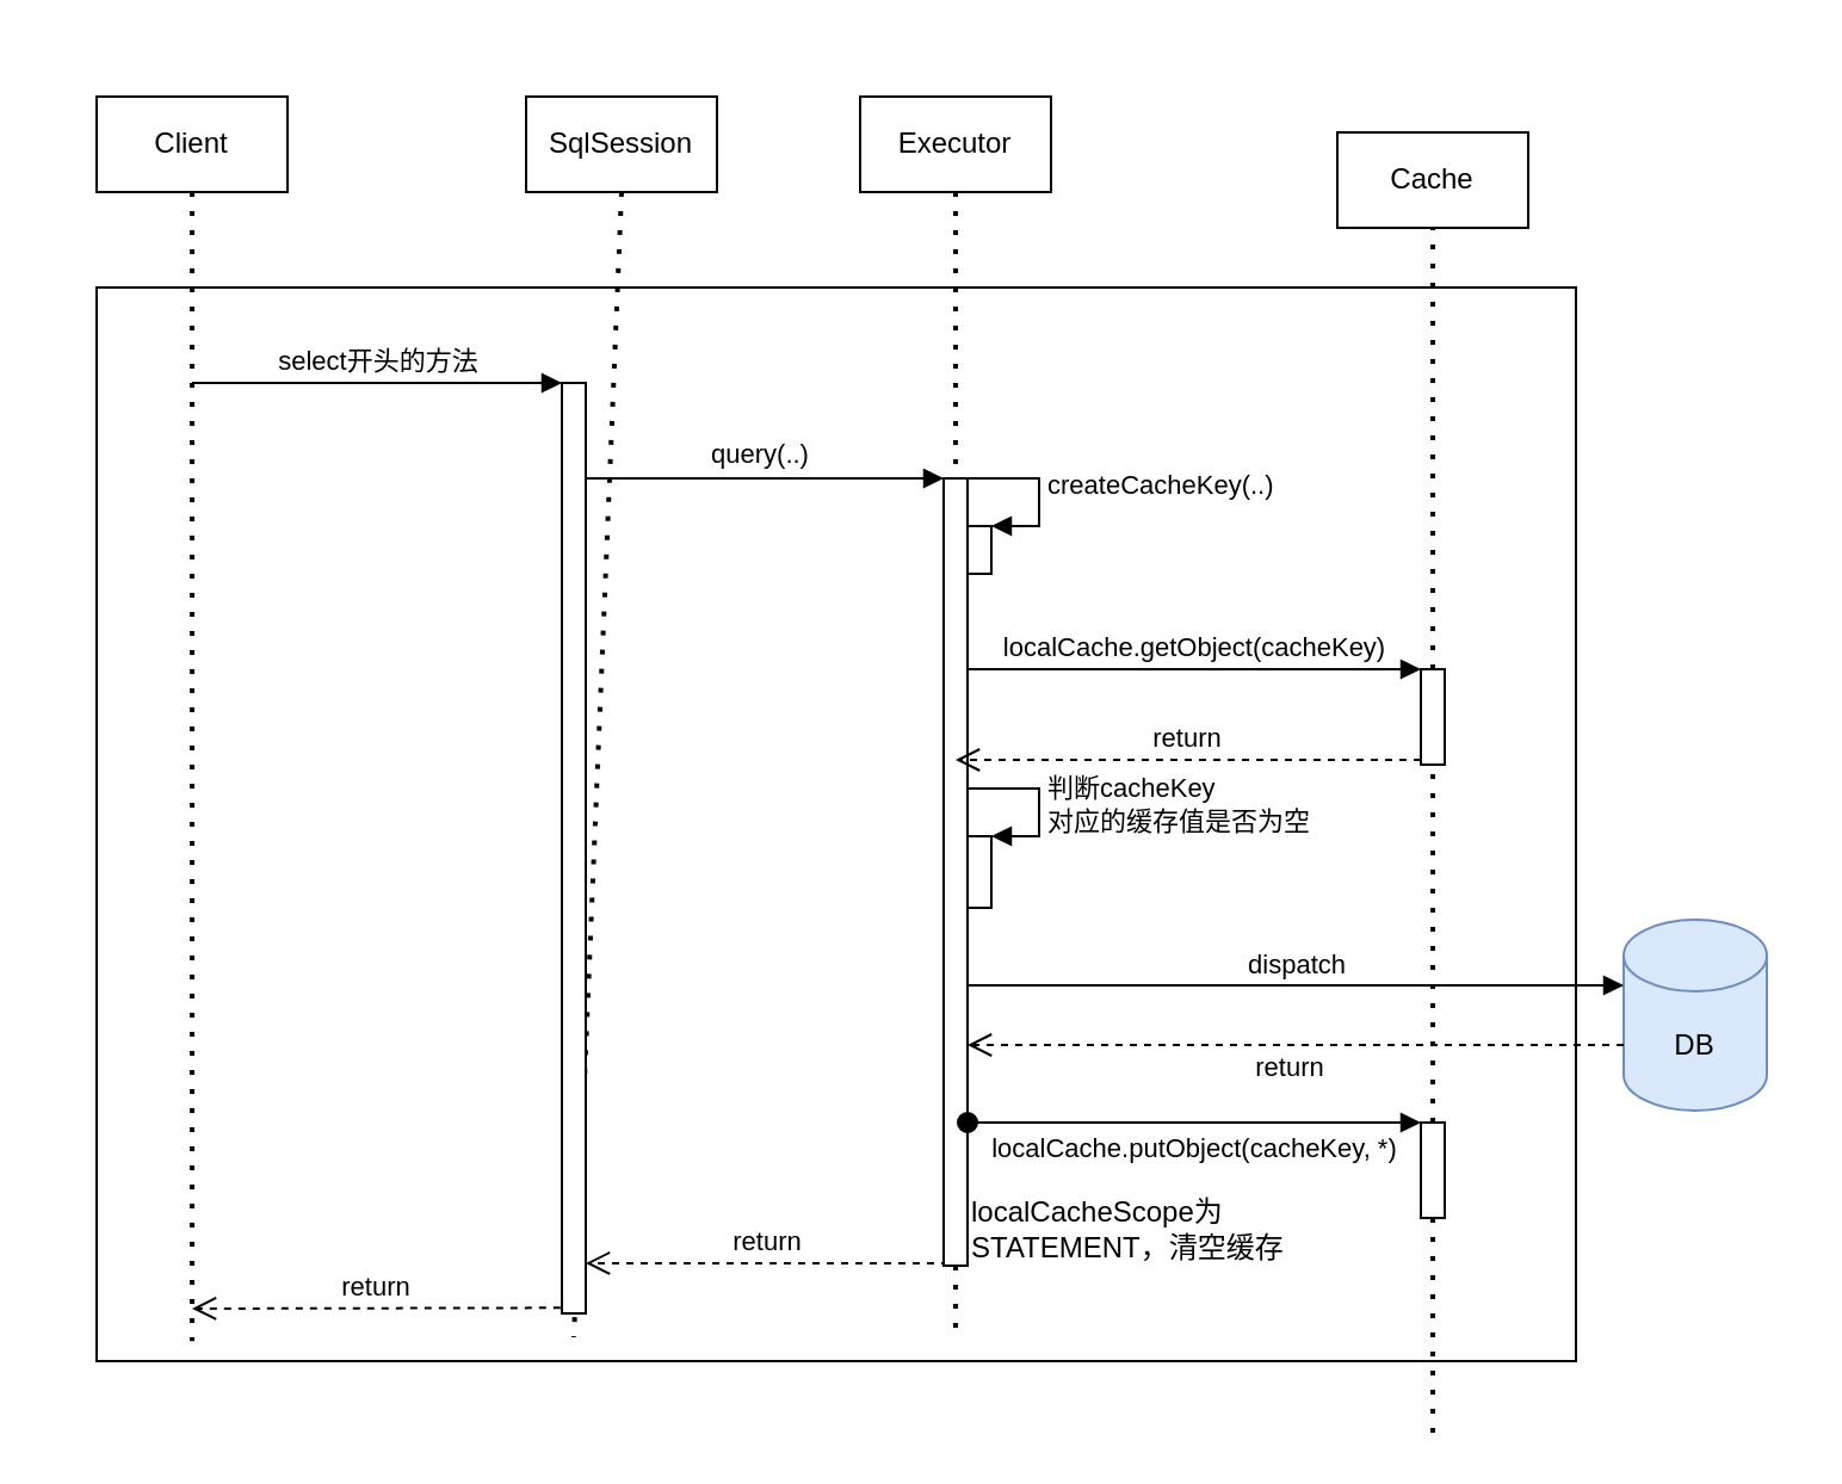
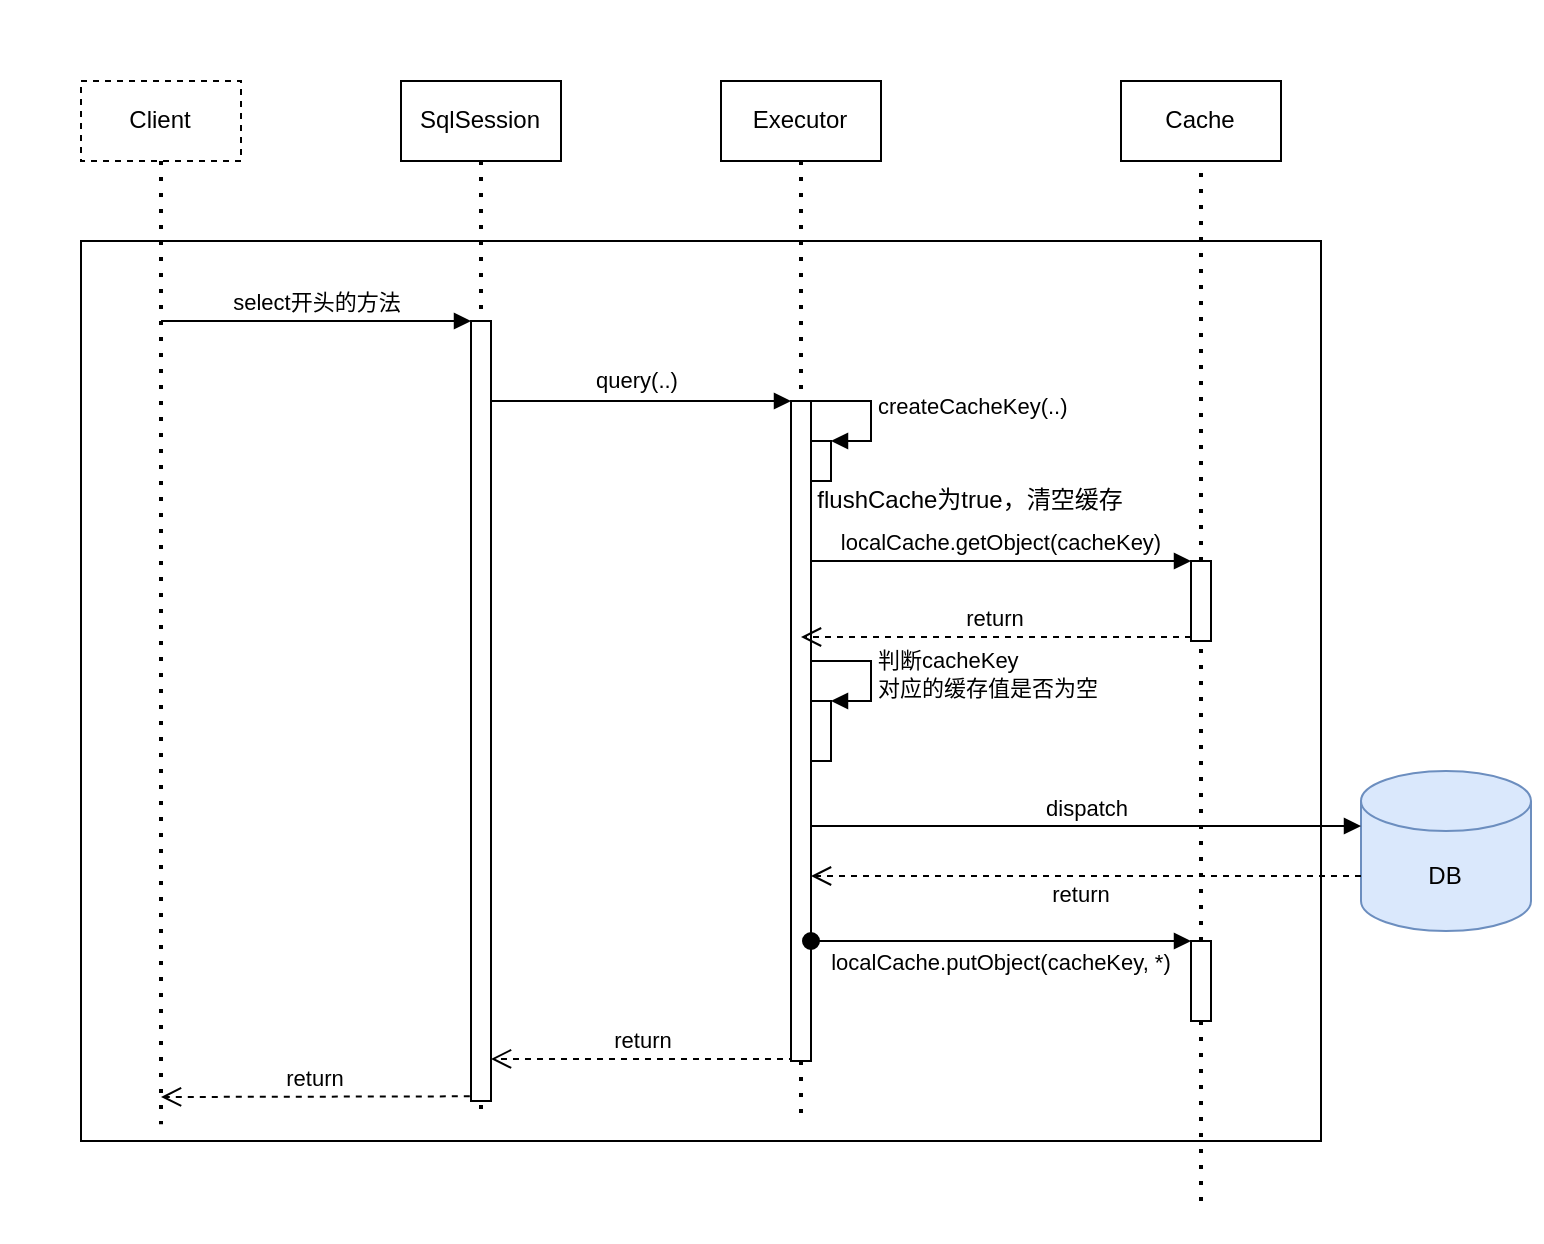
  <mxCell id="0" />
  <mxCell id="1" parent="0" />
  <mxCell id="2" value="" style="rounded=0;whiteSpace=wrap;html=1;" parent="1" vertex="1"><mxGeometry x="40" y="120" width="620" height="450" as="geometry" /></mxCell>
- <mxCell id="3" value="Client" style="rounded=0;whiteSpace=wrap;html=1;" parent="1" vertex="1"><mxGeometry x="40" y="40" width="80" height="40" as="geometry" /></mxCell>
- <mxCell id="4" value="Cache" style="rounded=0;whiteSpace=wrap;html=1;" parent="1" vertex="1"><mxGeometry x="560" y="55" width="80" height="40" as="geometry" /></mxCell>
- <mxCell id="5" value="SqlSession" style="rounded=0;whiteSpace=wrap;html=1;" parent="1" vertex="1"><mxGeometry x="220" y="40" width="80" height="40" as="geometry" /></mxCell>
+ <mxCell id="3" value="Client" style="rounded=0;whiteSpace=wrap;html=1;dashed=1;" parent="1" vertex="1"><mxGeometry x="40" y="40" width="80" height="40" as="geometry" /></mxCell>
+ <mxCell id="4" value="Cache" style="rounded=0;whiteSpace=wrap;html=1;" parent="1" vertex="1"><mxGeometry x="560" y="40" width="80" height="40" as="geometry" /></mxCell>
+ <mxCell id="5" value="SqlSession" style="rounded=0;whiteSpace=wrap;html=1;" parent="1" vertex="1"><mxGeometry x="200" y="40" width="80" height="40" as="geometry" /></mxCell>
  <mxCell id="6" value="Executor" style="rounded=0;whiteSpace=wrap;html=1;" parent="1" vertex="1"><mxGeometry x="360" y="40" width="80" height="40" as="geometry" /></mxCell>
  <mxCell id="7" value="" style="endArrow=none;dashed=1;html=1;dashPattern=1 3;strokeWidth=2;" parent="1" source="3" edge="1"><mxGeometry width="50" height="50" relative="1" as="geometry"><mxPoint x="390" y="170" as="sourcePoint" /><mxPoint x="80" y="561.6" as="targetPoint" /></mxGeometry></mxCell>
  <mxCell id="8" value="" style="endArrow=none;dashed=1;html=1;dashPattern=1 3;strokeWidth=2;exitX=0.5;exitY=1;exitDx=0;exitDy=0;" parent="1" source="5" edge="1"><mxGeometry width="50" height="50" relative="1" as="geometry"><mxPoint x="90" y="90" as="sourcePoint" /><mxPoint x="240" y="560" as="targetPoint" /></mxGeometry></mxCell>
  <mxCell id="9" value="" style="endArrow=none;dashed=1;html=1;dashPattern=1 3;strokeWidth=2;exitX=0.5;exitY=1;exitDx=0;exitDy=0;" parent="1" source="16" edge="1"><mxGeometry width="50" height="50" relative="1" as="geometry"><mxPoint x="250" y="90" as="sourcePoint" /><mxPoint x="400" y="560" as="targetPoint" /></mxGeometry></mxCell>
  <mxCell id="10" value="" style="endArrow=classic;html=1;" parent="1" edge="1"><mxGeometry width="50" height="50" relative="1" as="geometry"><mxPoint x="240" y="200" as="sourcePoint" /><mxPoint x="240" y="200" as="targetPoint" /></mxGeometry></mxCell>
  <mxCell id="11" value="" style="html=1;points=[];perimeter=orthogonalPerimeter;" parent="1" vertex="1"><mxGeometry x="235" y="160" width="10" height="390" as="geometry" /></mxCell>
  <mxCell id="12" value="select开头的方法" style="html=1;verticalAlign=bottom;endArrow=block;entryX=0;entryY=0;" parent="1" target="11" edge="1"><mxGeometry relative="1" as="geometry"><mxPoint x="80" y="160" as="sourcePoint" /><mxPoint as="offset" /></mxGeometry></mxCell>
  <mxCell id="13" value="return" style="html=1;verticalAlign=bottom;endArrow=open;dashed=1;endSize=8;exitX=-0.06;exitY=0.994;exitDx=0;exitDy=0;exitPerimeter=0;" parent="1" source="11" edge="1"><mxGeometry relative="1" as="geometry"><mxPoint x="80" y="548" as="targetPoint" /></mxGeometry></mxCell>
  <mxCell id="14" value="query(..)" style="html=1;verticalAlign=bottom;endArrow=block;entryX=0;entryY=0;" parent="1" source="11" target="16" edge="1"><mxGeometry x="-0.033" y="1" relative="1" as="geometry"><mxPoint x="320" y="-10" as="sourcePoint" /><mxPoint as="offset" /></mxGeometry></mxCell>
  <mxCell id="15" value="return" style="html=1;verticalAlign=bottom;endArrow=open;dashed=1;endSize=8;exitX=0.2;exitY=0.997;exitDx=0;exitDy=0;exitPerimeter=0;entryX=1;entryY=0.946;entryDx=0;entryDy=0;entryPerimeter=0;" parent="1" source="16" target="11" edge="1"><mxGeometry relative="1" as="geometry"><mxPoint x="280" y="346" as="targetPoint" /></mxGeometry></mxCell>
  <mxCell id="16" value="" style="html=1;points=[];perimeter=orthogonalPerimeter;" parent="1" vertex="1"><mxGeometry x="395" y="200" width="10" height="330" as="geometry" /></mxCell>
  <mxCell id="17" value="" style="endArrow=none;dashed=1;html=1;dashPattern=1 3;strokeWidth=2;exitX=0.5;exitY=1;exitDx=0;exitDy=0;" parent="1" source="6" target="16" edge="1"><mxGeometry width="50" height="50" relative="1" as="geometry"><mxPoint x="400" y="80" as="sourcePoint" /><mxPoint x="400" y="560" as="targetPoint" /></mxGeometry></mxCell>
  <mxCell id="18" value="localCache.getObject(cacheKey)" style="html=1;verticalAlign=bottom;endArrow=block;entryX=0;entryY=0;" parent="1" source="16" target="27" edge="1"><mxGeometry relative="1" as="geometry"><mxPoint x="490" y="210" as="sourcePoint" /><mxPoint as="offset" /></mxGeometry></mxCell>
  <mxCell id="19" value="return" style="html=1;verticalAlign=bottom;endArrow=open;dashed=1;endSize=8;exitX=0;exitY=0.95;" parent="1" source="27" edge="1"><mxGeometry relative="1" as="geometry"><mxPoint x="400" y="318" as="targetPoint" /></mxGeometry></mxCell>
  <mxCell id="20" value="" style="html=1;points=[];perimeter=orthogonalPerimeter;" parent="1" vertex="1"><mxGeometry x="405" y="350" width="10" height="30" as="geometry" /></mxCell>
  <mxCell id="21" value="判断cacheKey&lt;br&gt;对应的缓存值是否为空" style="edgeStyle=orthogonalEdgeStyle;html=1;align=left;spacingLeft=2;endArrow=block;rounded=0;entryX=1;entryY=0;exitX=1;exitY=0.408;exitDx=0;exitDy=0;exitPerimeter=0;" parent="1" source="16" target="20" edge="1"><mxGeometry x="0.134" relative="1" as="geometry"><mxPoint x="620" y="330" as="sourcePoint" /><Array as="points"><mxPoint x="405" y="330" /><mxPoint x="435" y="330" /><mxPoint x="435" y="350" /></Array><mxPoint as="offset" /></mxGeometry></mxCell>
- <mxCell id="22" value="DB" style="shape=cylinder3;whiteSpace=wrap;html=1;boundedLbl=1;backgroundOutline=1;size=15;fillColor=#dae8fc;strokeColor=#6c8ebf;" parent="1" vertex="1"><mxGeometry x="680" y="385" width="60" height="80" as="geometry" /></mxCell>
+ <mxCell id="22" value="DB" style="shape=cylinder3;whiteSpace=wrap;html=1;boundedLbl=1;backgroundOutline=1;size=15;fillColor=#dae8fc;strokeColor=#6c8ebf;" parent="1" vertex="1"><mxGeometry x="680" y="385" width="85" height="80" as="geometry" /></mxCell>
  <mxCell id="23" value="dispatch" style="html=1;verticalAlign=bottom;endArrow=block;entryX=0;entryY=0;entryDx=0;entryDy=27.5;entryPerimeter=0;" parent="1" source="16" target="22" edge="1"><mxGeometry width="80" relative="1" as="geometry"><mxPoint x="250" y="450" as="sourcePoint" /><mxPoint x="330" y="450" as="targetPoint" /></mxGeometry></mxCell>
  <mxCell id="24" value="return" style="html=1;verticalAlign=bottom;endArrow=open;dashed=1;endSize=8;exitX=0;exitY=0;exitDx=0;exitDy=52.5;exitPerimeter=0;" parent="1" source="22" target="16" edge="1"><mxGeometry x="0.018" y="18" relative="1" as="geometry"><mxPoint x="330" y="450" as="sourcePoint" /><mxPoint x="250" y="450" as="targetPoint" /><mxPoint as="offset" /></mxGeometry></mxCell>
  <mxCell id="25" value="localCache.putObject(cacheKey, *)" style="html=1;verticalAlign=bottom;startArrow=oval;endArrow=block;startSize=8;" parent="1" source="16" target="29" edge="1"><mxGeometry y="-20" relative="1" as="geometry"><mxPoint x="495" y="470" as="sourcePoint" /><mxPoint as="offset" /></mxGeometry></mxCell>
  <mxCell id="26" value="" style="endArrow=none;dashed=1;html=1;dashPattern=1 3;strokeWidth=2;entryX=0.5;entryY=1;entryDx=0;entryDy=0;" parent="1" source="27" target="4" edge="1"><mxGeometry width="50" height="50" relative="1" as="geometry"><mxPoint y="600" as="sourcePoint" x="600" /><mxPoint x="320" y="320" as="targetPoint" /></mxGeometry></mxCell>
  <mxCell id="27" value="" style="html=1;points=[];perimeter=orthogonalPerimeter;" parent="1" vertex="1"><mxGeometry x="595" y="280" width="10" height="40" as="geometry" /></mxCell>
  <mxCell id="28" value="" style="endArrow=none;dashed=1;html=1;dashPattern=1 3;strokeWidth=2;entryX=0.5;entryY=1;entryDx=0;entryDy=0;" parent="1" source="29" target="27" edge="1"><mxGeometry width="50" height="50" relative="1" as="geometry"><mxPoint y="600" as="sourcePoint" x="600" /><mxPoint y="80" as="targetPoint" x="600" /></mxGeometry></mxCell>
  <mxCell id="29" value="" style="html=1;points=[];perimeter=orthogonalPerimeter;" parent="1" vertex="1"><mxGeometry x="595" y="470" width="10" height="40" as="geometry" /></mxCell>
  <mxCell id="30" value="" style="endArrow=none;dashed=1;html=1;dashPattern=1 3;strokeWidth=2;entryX=0.5;entryY=1;entryDx=0;entryDy=0;" parent="1" target="29" edge="1"><mxGeometry width="50" height="50" relative="1" as="geometry"><mxPoint y="600" as="sourcePoint" x="600" /><mxPoint y="320" as="targetPoint" x="600" /></mxGeometry></mxCell>
  <mxCell id="31" value="" style="html=1;points=[];perimeter=orthogonalPerimeter;" parent="1" vertex="1"><mxGeometry x="405" y="220" width="10" height="20" as="geometry" /></mxCell>
  <mxCell id="32" value="createCacheKey(..)" style="edgeStyle=orthogonalEdgeStyle;html=1;align=left;spacingLeft=2;endArrow=block;rounded=0;entryX=1;entryY=0;" parent="1" target="31" edge="1"><mxGeometry relative="1" as="geometry"><mxPoint x="400" y="200" as="sourcePoint" /><Array as="points"><mxPoint x="435" y="200" /></Array></mxGeometry></mxCell>
- <mxCell id="34" value="localCacheScope为STATEMENT，清空缓存" style="text;html=1;strokeColor=none;fillColor=none;align=left;verticalAlign=middle;whiteSpace=wrap;rounded=0;" parent="1" vertex="1"><mxGeometry x="405" y="500" width="135" height="30" as="geometry" /></mxCell>
+ <mxCell id="33" value="flushCache为true，清空缓存" style="text;html=1;strokeColor=none;fillColor=none;align=center;verticalAlign=middle;whiteSpace=wrap;rounded=0;" parent="1" vertex="1"><mxGeometry x="405" y="240" width="160" height="20" as="geometry" /></mxCell>
  <mxCell id="35" value="nxt" style="text;html=1;align=center;verticalAlign=middle;resizable=0;points=[];autosize=1;fontColor=#FFFFFF;" vertex="1" parent="1"><mxGeometry x="20" y="20" width="30" height="20" as="geometry" /></mxCell>
  <mxCell id="36" value="nxt" style="text;html=1;align=center;verticalAlign=middle;resizable=0;points=[];autosize=1;fontColor=#FFFFFF;" vertex="1" parent="1"><mxGeometry x="720" y="560" width="30" height="20" as="geometry" /></mxCell>
